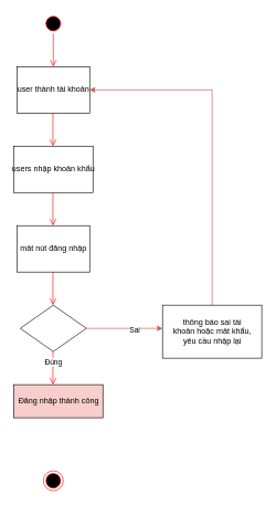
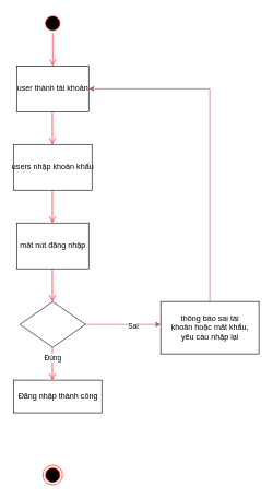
  <mxCell id="0" />
  <mxCell id="1" parent="0" />
  <mxCell id="2" value="" style="ellipse;html=1;shape=startState;fillColor=#000000;strokeColor=#ff0000;" parent="1" vertex="1"><mxGeometry x="65" y="20" width="30" height="30" as="geometry" /></mxCell>
  <mxCell id="3" value="" style="edgeStyle=orthogonalEdgeStyle;html=1;verticalAlign=bottom;endArrow=open;endSize=8;strokeColor=#ff0000;" parent="1" source="2" edge="1"><mxGeometry relative="1" as="geometry"><mxPoint x="80" y="100" as="targetPoint" /></mxGeometry></mxCell>
  <mxCell id="4" value="" style="edgeStyle=orthogonalEdgeStyle;html=1;verticalAlign=bottom;endArrow=open;endSize=8;strokeColor=#ff0000;" parent="1" edge="1"><mxGeometry relative="1" as="geometry"><mxPoint x="79.5" y="220" as="targetPoint" /><mxPoint x="79.5" y="170" as="sourcePoint" /></mxGeometry></mxCell>
  <mxCell id="5" value="" style="edgeStyle=orthogonalEdgeStyle;html=1;verticalAlign=bottom;endArrow=open;endSize=8;strokeColor=#ff0000;" parent="1" edge="1"><mxGeometry relative="1" as="geometry"><mxPoint x="79.5" y="340" as="targetPoint" /><mxPoint x="79.5" y="290" as="sourcePoint" /></mxGeometry></mxCell>
  <mxCell id="6" value="" style="edgeStyle=orthogonalEdgeStyle;html=1;verticalAlign=bottom;endArrow=open;endSize=8;strokeColor=#ff0000;" parent="1" edge="1"><mxGeometry relative="1" as="geometry"><mxPoint x="79.5" y="460" as="targetPoint" /><mxPoint x="79.5" y="410" as="sourcePoint" /></mxGeometry></mxCell>
  <mxCell id="7" value="" style="edgeStyle=orthogonalEdgeStyle;rounded=0;orthogonalLoop=1;jettySize=auto;html=1;fillColor=#f8cecc;strokeColor=#b85450;" parent="1" source="9" edge="1"><mxGeometry relative="1" as="geometry"><mxPoint x="245" y="495" as="targetPoint" /></mxGeometry></mxCell>
  <mxCell id="8" value="Sai" style="edgeLabel;html=1;align=center;verticalAlign=middle;resizable=0;points=[];" parent="7" vertex="1" connectable="0"><mxGeometry x="0.263" y="-2" relative="1" as="geometry"><mxPoint as="offset" /></mxGeometry></mxCell>
  <mxCell id="9" value="" style="rhombus;" parent="1" vertex="1"><mxGeometry x="30" y="460" width="100" height="70" as="geometry" /></mxCell>
  <mxCell id="10" value="Đúng" style="edgeStyle=orthogonalEdgeStyle;html=1;verticalAlign=bottom;endArrow=open;endSize=8;strokeColor=#ff0000;" parent="1" edge="1"><mxGeometry relative="1" as="geometry"><mxPoint x="79.5" y="580" as="targetPoint" /><mxPoint x="79.5" y="530" as="sourcePoint" /></mxGeometry></mxCell>
  <mxCell id="11" style="edgeStyle=orthogonalEdgeStyle;rounded=0;orthogonalLoop=1;jettySize=auto;html=1;exitX=0.5;exitY=0;exitDx=0;exitDy=0;entryX=1;entryY=0.5;entryDx=0;entryDy=0;fillColor=#f8cecc;strokeColor=#b85450;" parent="1" source="16" target="13" edge="1"><mxGeometry relative="1" as="geometry"><mxPoint x="315" y="460" as="sourcePoint" /><mxPoint x="150" y="135" as="targetPoint" /></mxGeometry></mxCell>
  <mxCell id="12" value="" style="ellipse;html=1;shape=endState;fillColor=#000000;strokeColor=#ff0000;" parent="1" vertex="1"><mxGeometry x="65" y="710" width="30" height="30" as="geometry" /></mxCell>
  <mxCell id="13" value="user thành tài khoản" style="html=1;" parent="1" vertex="1"><mxGeometry x="25" y="100" width="110" height="70" as="geometry" /></mxCell>
  <mxCell id="14" value="users nhập khoản khẩu" style="html=1;" parent="1" vertex="1"><mxGeometry x="20" y="220" width="120" height="70" as="geometry" /></mxCell>
  <mxCell id="15" value="&lt;span&gt;mât nút đăng nhập&lt;/span&gt;" style="html=1;" parent="1" vertex="1"><mxGeometry x="25" y="340" width="110" height="70" as="geometry" /></mxCell>
  <mxCell id="16" value="thông báo sai tài&lt;br&gt;khoản hoặc mât khẩu,&lt;br&gt;yêu cầu nhập lại" style="html=1;" parent="1" vertex="1"><mxGeometry x="245" y="460" width="150" height="80" as="geometry" /></mxCell>
- <mxCell id="17" value="&lt;span&gt;Đăng nhập thành công&lt;/span&gt;" style="html=1;fillColor=#f8cecc;" parent="1" vertex="1"><mxGeometry x="20" y="580" width="135" height="50" as="geometry" /></mxCell>
+ <mxCell id="17" value="&lt;span&gt;Đăng nhập thành công&lt;/span&gt;" style="html=1;" parent="1" vertex="1"><mxGeometry x="20" y="580" width="135" height="50" as="geometry" /></mxCell>
